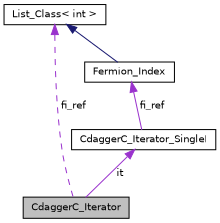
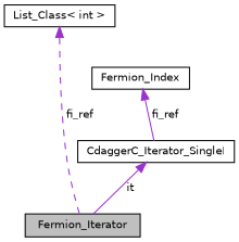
  digraph {
    node [color=black fillcolor=white fontname=Helvetica fontsize=10 shape=record style=filled]
    edge [color=darkorchid3 dir=back fontname=Helvetica fontsize=10 labelfontname=Helvetica labelfontsize=10 style=solid]
-   n1 [fillcolor=grey75 fontcolor=black height=0.2 label=CdaggerC_Iterator width=0.4]
+   n1 [fillcolor=grey75 fontcolor=black height=0.2 label=Fermion_Iterator width=0.4]
    n2 [height=0.2 label=CdaggerC_Iterator_SingleI width=0.4]
    n3 [height=0.2 label=Fermion_Index width=0.4]
    n4 [height=0.2 label="List_Class\< int \>" width=0.4]
    n2 -> n1 [label=" it"]
    n3 -> n2 [label=" fi_ref"]
    n4 -> n1 [label=" fi_ref" style=dashed]
-   n4 -> n3 [color=midnightblue]
  }
